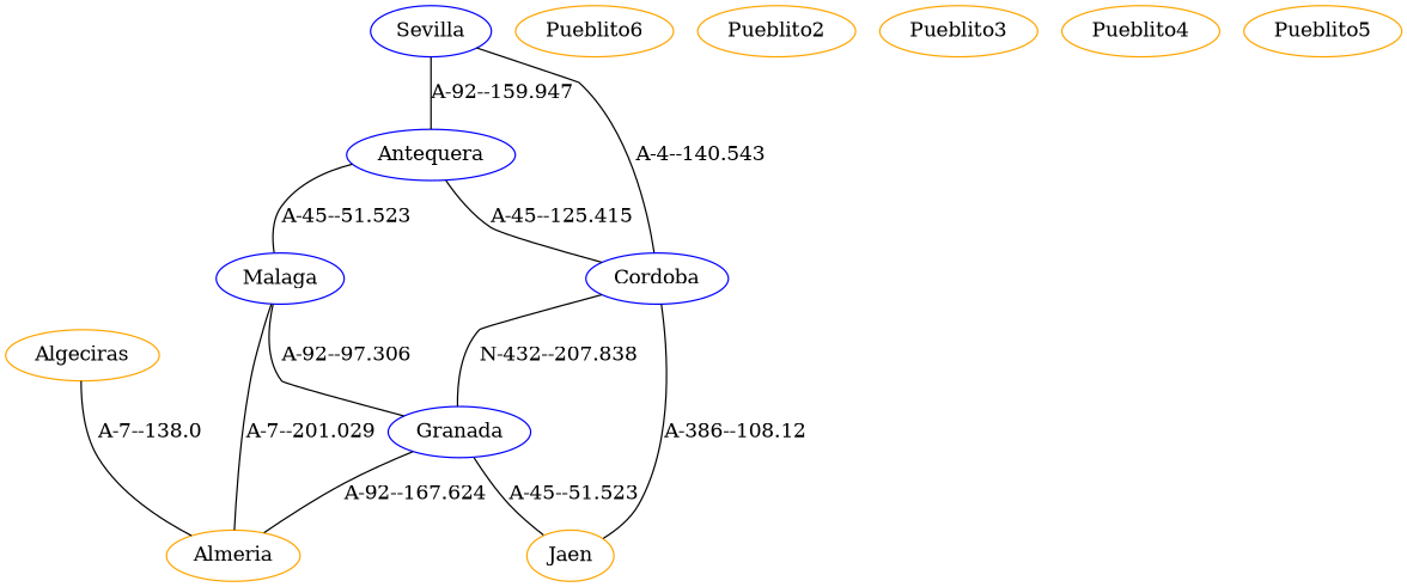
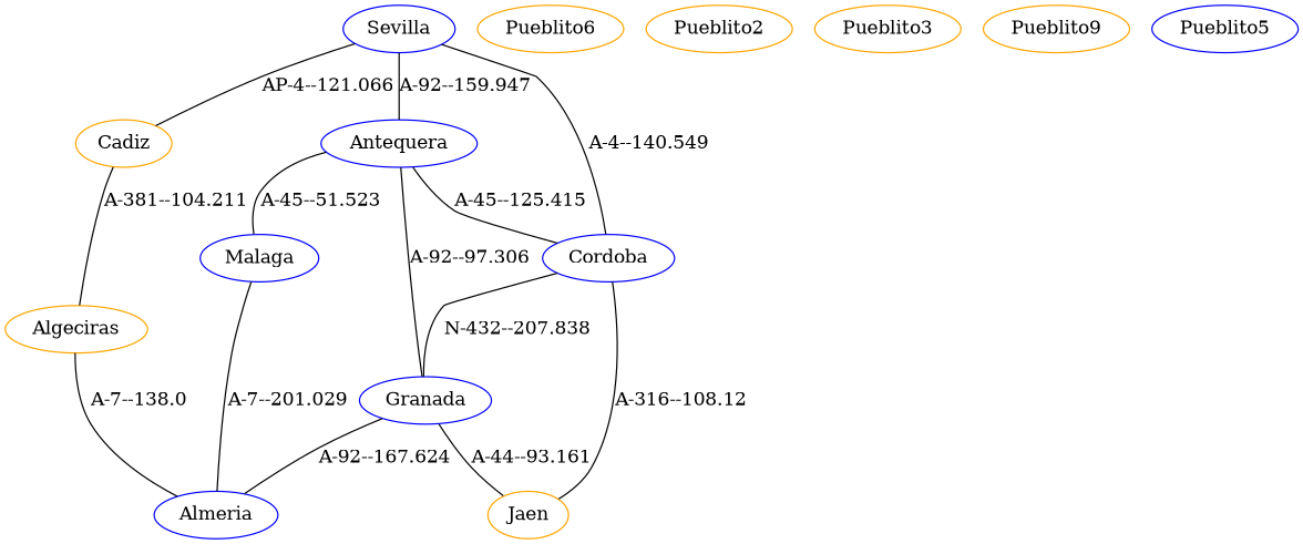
  strict graph {
    node [color=orange]
    edge [style=solid]
    n1 [color=blue label=Sevilla]
+   n2 [label=Cadiz]
    n3 [color=blue label=Cordoba]
    n4 [color=blue label=Antequera]
    n5 [label=Algeciras]
    n6 [color=blue label=Granada]
    n7 [label=Jaen]
    n8 [color=blue label=Malaga]
-   n9 [label=Almeria]
+   n9 [color=blue label=Almeria]
    n10 [label=Pueblito6]
    n11 [label=Pueblito2]
    n12 [label=Pueblito3]
-   n13 [label=Pueblito4]
-   n14 [label=Pueblito5]
-   n1 -- n3 [label="A-4--140.543"]
+   n13 [label=Pueblito9]
+   n14 [color=blue label=Pueblito5]
+   n1 -- n2 [label="AP-4--121.066"]
+   n1 -- n3 [label="A-4--140.549"]
    n1 -- n4 [label="A-92--159.947"]
+   n2 -- n5 [label="A-381--104.211"]
    n3 -- n6 [label="N-432--207.838"]
-   n3 -- n7 [label="A-386--108.12"]
+   n3 -- n7 [label="A-316--108.12"]
    n4 -- n3 [label="A-45--125.415"]
-   n8 -- n6 [label="A-92--97.306"]
+   n4 -- n6 [label="A-92--97.306"]
    n4 -- n8 [label="A-45--51.523"]
    n5 -- n9 [label="A-7--138.0"]
-   n6 -- n7 [label="A-45--51.523"]
+   n6 -- n7 [label="A-44--93.161"]
    n6 -- n9 [label="A-92--167.624"]
    n8 -- n9 [label="A-7--201.029"]
  }
